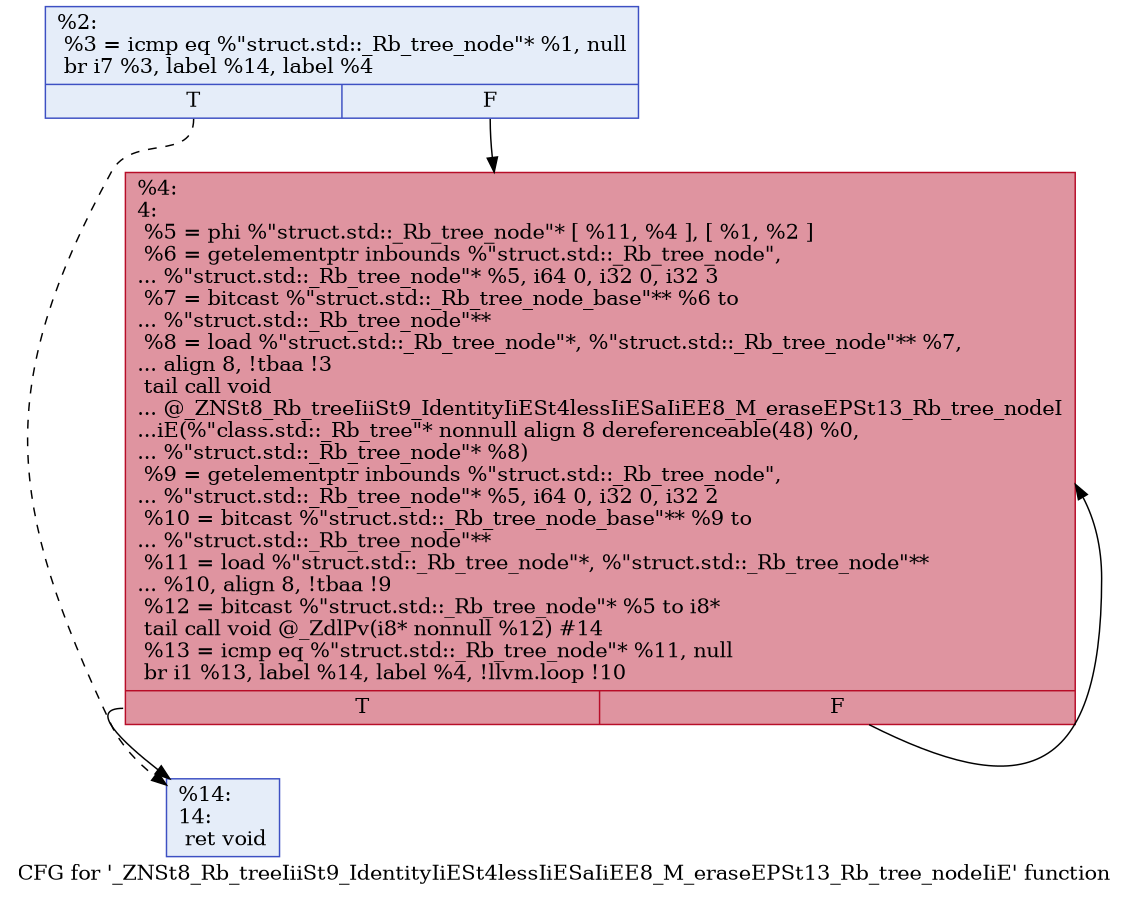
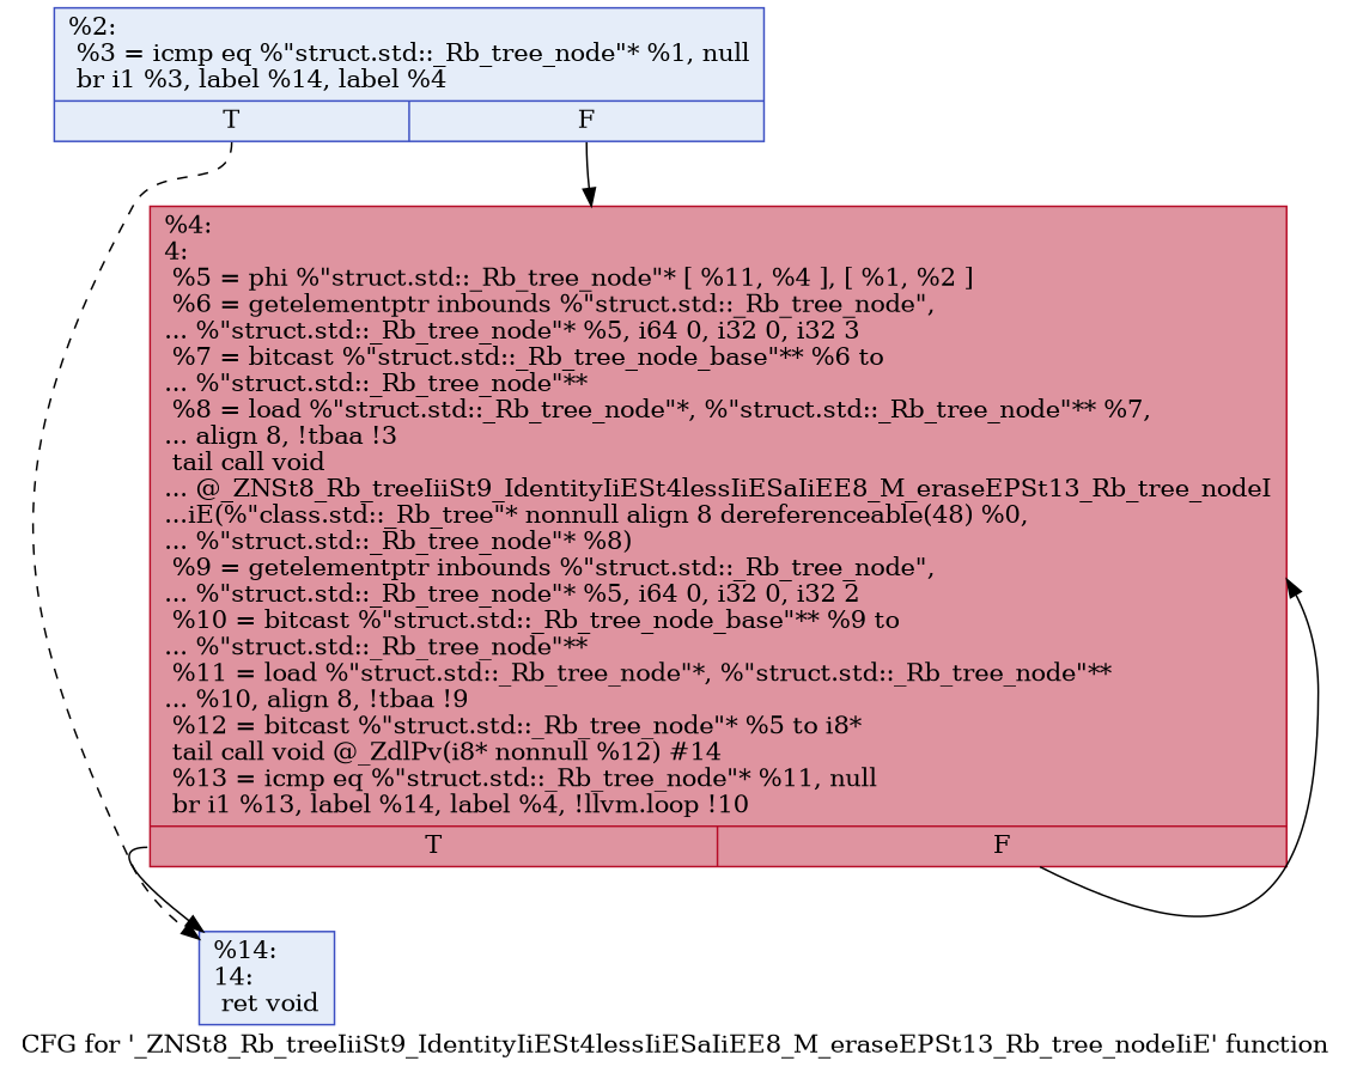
  digraph {
    label="CFG for '_ZNSt8_Rb_treeIiiSt9_IdentityIiESt4lessIiESaIiEE8_M_eraseEPSt13_Rb_tree_nodeIiE' function"
    node [color="#3d50c3ff" fillcolor="#c5d6f270" shape=record style=filled]
    edge [tailport=s0 style=solid]
-   n1 [label="{%2:\l  %3 = icmp eq %\"struct.std::_Rb_tree_node\"* %1, null\l  br i7 %3, label %14, label %4\l|{<s0>T|<s1>F}}"]
+   n1 [label="{%2:\l  %3 = icmp eq %\"struct.std::_Rb_tree_node\"* %1, null\l  br i1 %3, label %14, label %4\l|{<s0>T|<s1>F}}"]
    n2 [label="{%14:\l14:                                               \l  ret void\l}"]
    n3 [color="#b70d28ff" fillcolor="#b70d2870" label="{%4:\l4:                                                \l  %5 = phi %\"struct.std::_Rb_tree_node\"* [ %11, %4 ], [ %1, %2 ]\l  %6 = getelementptr inbounds %\"struct.std::_Rb_tree_node\",\l... %\"struct.std::_Rb_tree_node\"* %5, i64 0, i32 0, i32 3\l  %7 = bitcast %\"struct.std::_Rb_tree_node_base\"** %6 to\l... %\"struct.std::_Rb_tree_node\"**\l  %8 = load %\"struct.std::_Rb_tree_node\"*, %\"struct.std::_Rb_tree_node\"** %7,\l... align 8, !tbaa !3\l  tail call void\l... @_ZNSt8_Rb_treeIiiSt9_IdentityIiESt4lessIiESaIiEE8_M_eraseEPSt13_Rb_tree_nodeI\l...iE(%\"class.std::_Rb_tree\"* nonnull align 8 dereferenceable(48) %0,\l... %\"struct.std::_Rb_tree_node\"* %8)\l  %9 = getelementptr inbounds %\"struct.std::_Rb_tree_node\",\l... %\"struct.std::_Rb_tree_node\"* %5, i64 0, i32 0, i32 2\l  %10 = bitcast %\"struct.std::_Rb_tree_node_base\"** %9 to\l... %\"struct.std::_Rb_tree_node\"**\l  %11 = load %\"struct.std::_Rb_tree_node\"*, %\"struct.std::_Rb_tree_node\"**\l... %10, align 8, !tbaa !9\l  %12 = bitcast %\"struct.std::_Rb_tree_node\"* %5 to i8*\l  tail call void @_ZdlPv(i8* nonnull %12) #14\l  %13 = icmp eq %\"struct.std::_Rb_tree_node\"* %11, null\l  br i1 %13, label %14, label %4, !llvm.loop !10\l|{<s0>T|<s1>F}}"]
    n1 -> n2 [style=dashed]
    n1 -> n3 [tailport=s1]
    n3 -> n2
    n3 -> n3 [tailport=s1]
  }
